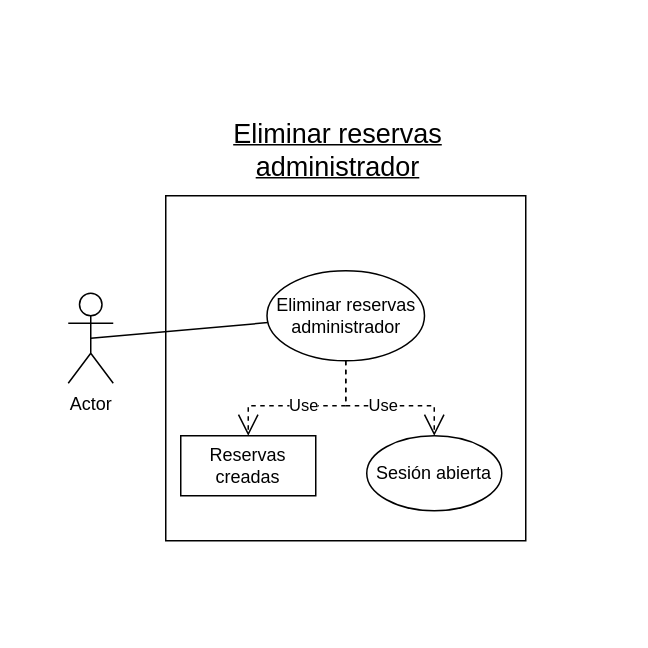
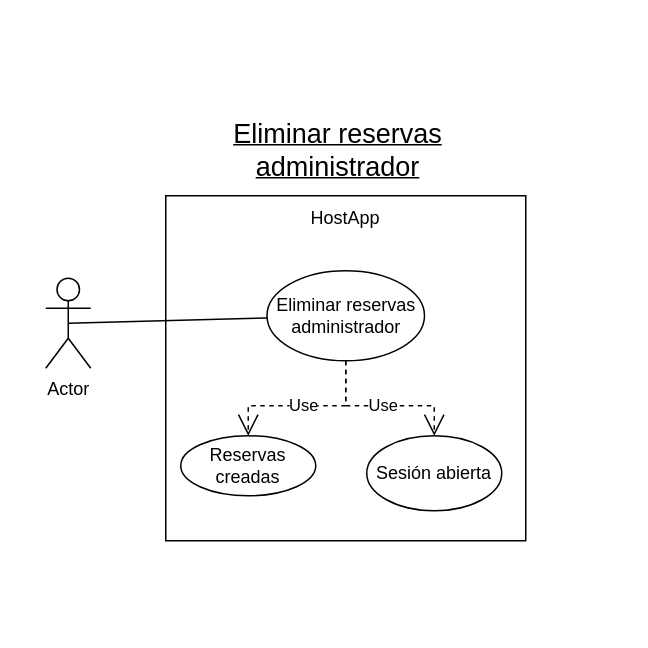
  <mxCell id="0" />
  <mxCell id="1" parent="0" />
  <mxCell id="2" value="" style="whiteSpace=wrap;html=1;aspect=fixed;strokeWidth=0;strokeColor=none;" vertex="1" parent="1"><mxGeometry x="20" y="20" width="390" height="390" as="geometry" /></mxCell>
- <mxCell id="3" value="Actor" style="shape=umlActor;verticalLabelPosition=bottom;verticalAlign=top;html=1;outlineConnect=0;" vertex="1" parent="1"><mxGeometry x="45" y="195" width="30" height="60" as="geometry" /></mxCell>
+ <mxCell id="3" value="Actor" style="shape=umlActor;verticalLabelPosition=bottom;verticalAlign=top;html=1;outlineConnect=0;" vertex="1" parent="1"><mxGeometry x="30" y="185" width="30" height="60" as="geometry" /></mxCell>
  <mxCell id="4" value="" style="rounded=0;whiteSpace=wrap;html=1;" vertex="1" parent="1"><mxGeometry x="110" y="130" width="240" height="230" as="geometry" /></mxCell>
+ <mxCell id="5" value="HostApp" style="text;html=1;strokeColor=none;fillColor=none;align=center;verticalAlign=middle;whiteSpace=wrap;rounded=0;" vertex="1" parent="1"><mxGeometry x="200" y="130" width="60" height="30" as="geometry" /></mxCell>
  <mxCell id="6" value="Eliminar reservas administrador" style="ellipse;whiteSpace=wrap;html=1;" vertex="1" parent="1"><mxGeometry x="177.5" y="180" width="105" height="60" as="geometry" /></mxCell>
  <mxCell id="7" value="" style="endArrow=none;html=1;rounded=0;exitX=0.5;exitY=0.5;exitDx=0;exitDy=0;exitPerimeter=0;" edge="1" parent="1" source="3" target="6"><mxGeometry width="50" height="50" relative="1" as="geometry"><mxPoint x="220" y="40" as="sourcePoint" /><mxPoint x="270" y="-10" as="targetPoint" /></mxGeometry></mxCell>
  <mxCell id="8" value="&lt;font style=&quot;font-size: 18px;&quot;&gt;&lt;u&gt;Eliminar reservas administrador&lt;/u&gt;&lt;/font&gt;" style="text;html=1;strokeColor=none;fillColor=none;align=center;verticalAlign=middle;whiteSpace=wrap;rounded=0;" vertex="1" parent="1"><mxGeometry x="110" y="80" width="230" height="40" as="geometry" /></mxCell>
- <mxCell id="9" value="Reservas creadas" style="whiteSpace=wrap;html=1;rounded=0;" vertex="1" parent="1"><mxGeometry x="120" y="290" width="90" height="40" as="geometry" /></mxCell>
+ <mxCell id="9" value="Reservas creadas" style="ellipse;whiteSpace=wrap;html=1;" vertex="1" parent="1"><mxGeometry x="120" y="290" width="90" height="40" as="geometry" /></mxCell>
  <mxCell id="10" value="Sesión abierta" style="ellipse;whiteSpace=wrap;html=1;" vertex="1" parent="1"><mxGeometry x="244" y="290" width="90" height="50" as="geometry" /></mxCell>
  <mxCell id="11" value="Use" style="endArrow=open;endSize=12;dashed=1;html=1;rounded=0;exitX=0.5;exitY=1;exitDx=0;exitDy=0;entryX=0.5;entryY=0;entryDx=0;entryDy=0;" edge="1" parent="1" source="6" target="9"><mxGeometry width="160" relative="1" as="geometry"><mxPoint x="160" y="260" as="sourcePoint" /><mxPoint x="320" y="260" as="targetPoint" /><Array as="points"><mxPoint x="230" y="270" /><mxPoint x="165" y="270" /></Array></mxGeometry></mxCell>
  <mxCell id="12" value="Use" style="endArrow=open;endSize=12;dashed=1;html=1;rounded=0;entryX=0.5;entryY=0;entryDx=0;entryDy=0;" edge="1" parent="1" target="10"><mxGeometry width="160" relative="1" as="geometry"><mxPoint x="230" y="240" as="sourcePoint" /><mxPoint x="175" y="300" as="targetPoint" /><Array as="points"><mxPoint x="230" y="270" /><mxPoint x="289" y="270" /></Array></mxGeometry></mxCell>
